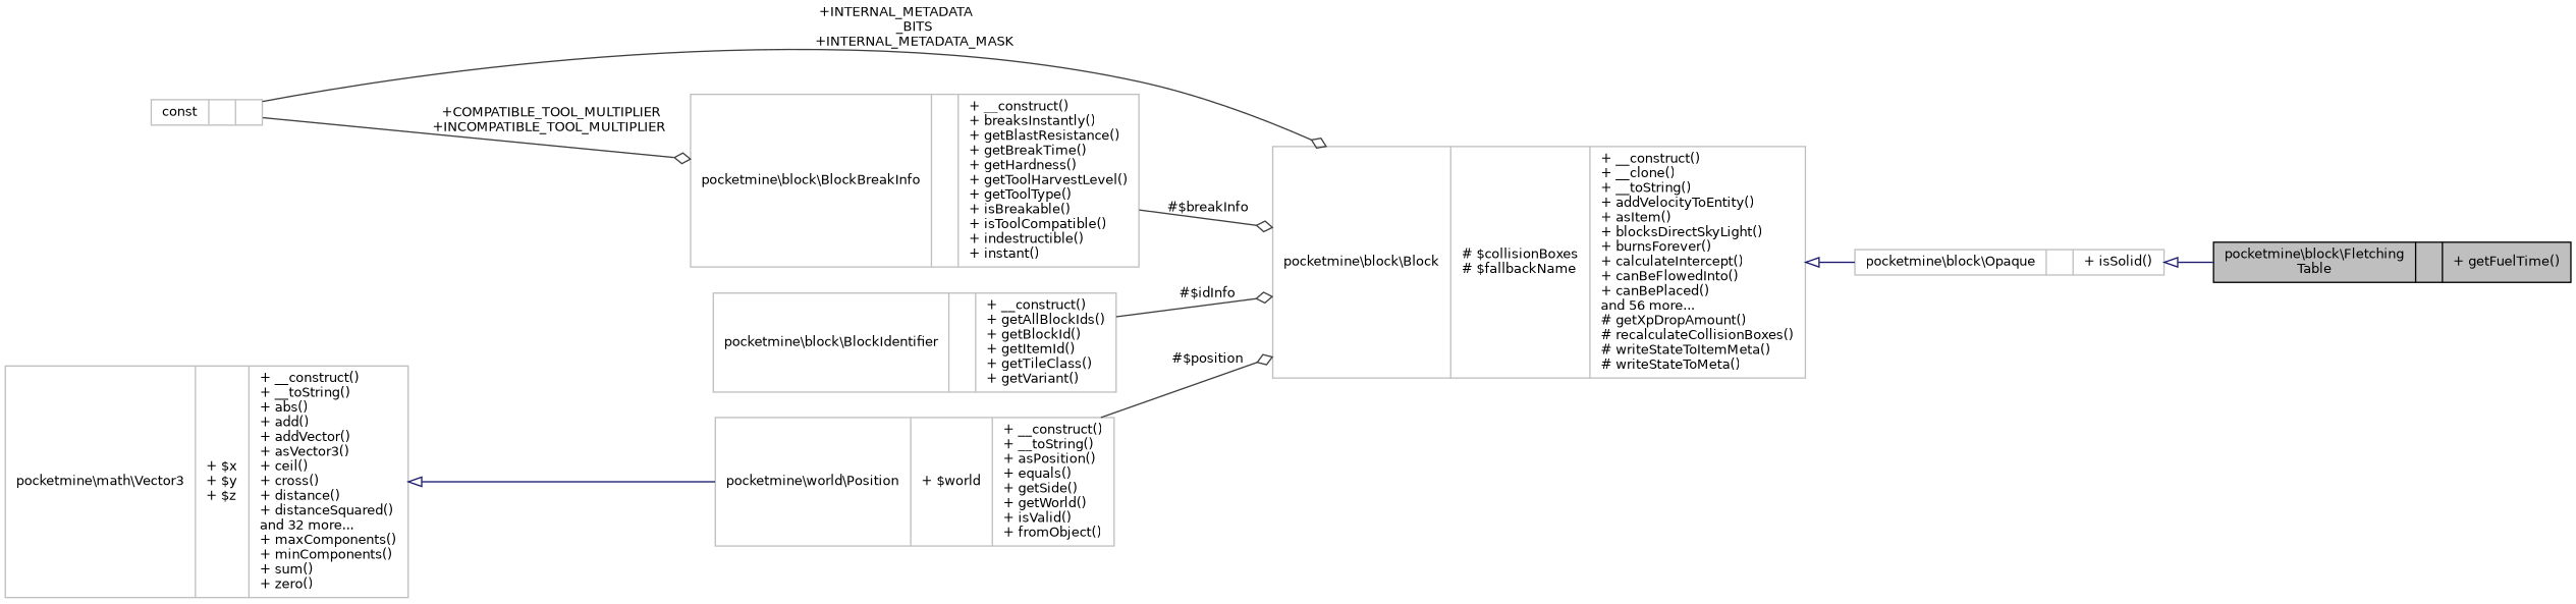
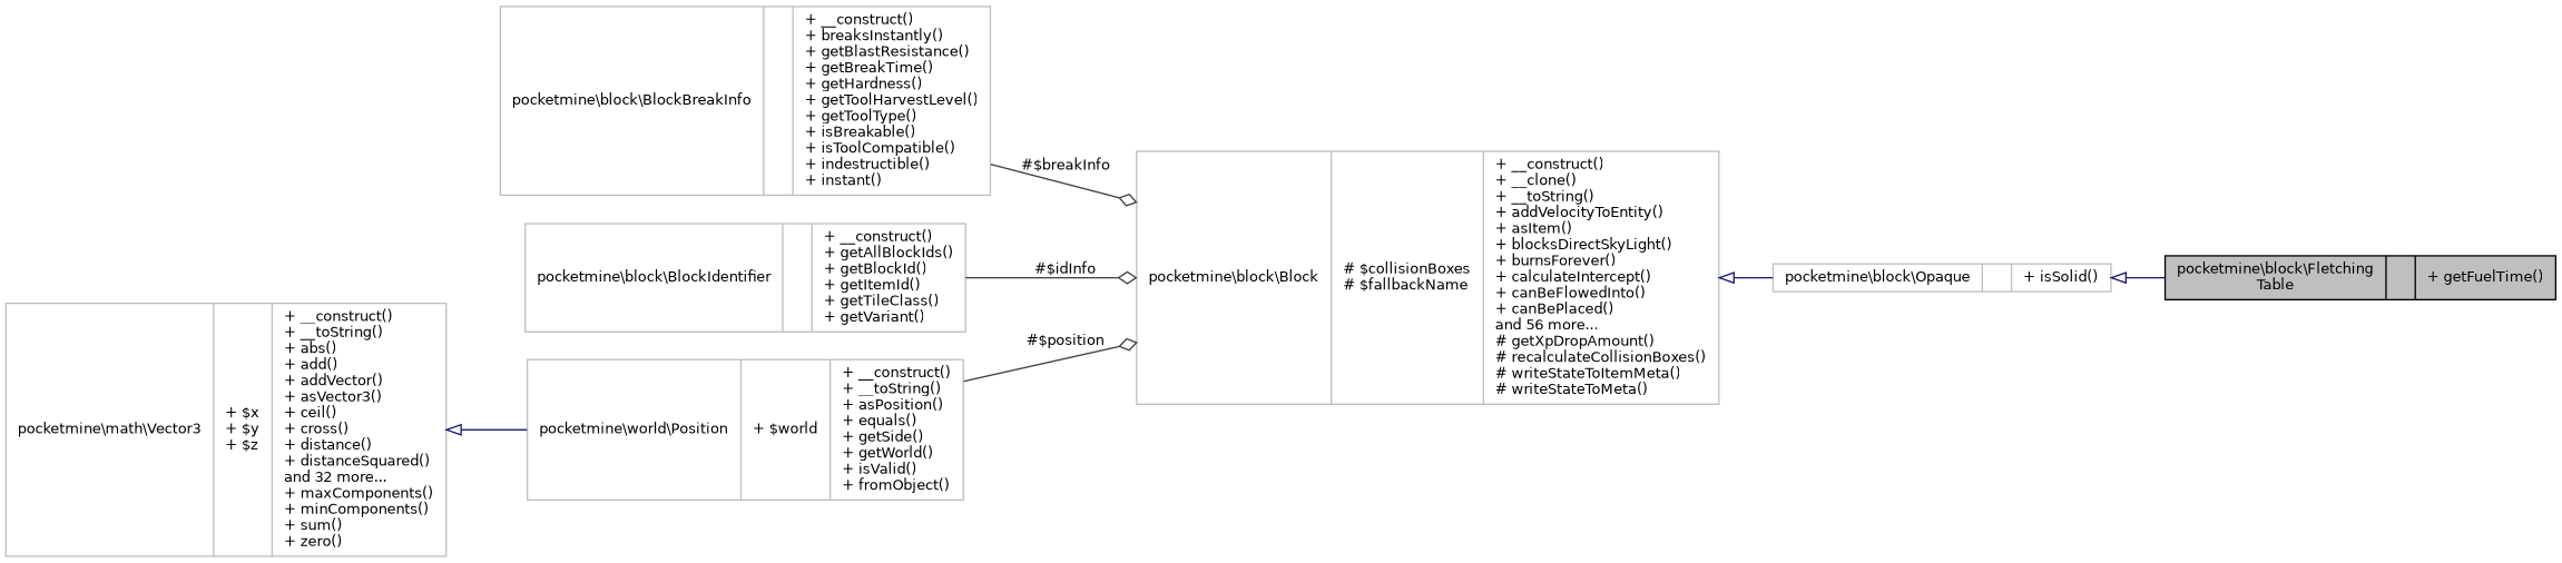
  digraph {
    rankdir=LR
    node [color=grey75 fillcolor=white fontname=Helvetica fontsize=10 shape=record style=filled]
    edge [color=grey25 fontname=Helvetica fontsize=10 labelfontname=Helvetica labelfontsize=10 style=solid arrowhead=odiamond]
    n1 [color=black fillcolor=grey75 fontcolor=black height=0.2 label="{pocketmine\\block\\Fletching\lTable\n||+ getFuelTime()\l}" width=0.4]
    n2 [height=0.2 label="{pocketmine\\block\\Opaque\n||+ isSolid()\l}" width=0.4]
    n3 [height=0.2 label="{pocketmine\\block\\Block\n|# $collisionBoxes\l# $fallbackName\l|+ __construct()\l+ __clone()\l+ __toString()\l+ addVelocityToEntity()\l+ asItem()\l+ blocksDirectSkyLight()\l+ burnsForever()\l+ calculateIntercept()\l+ canBeFlowedInto()\l+ canBePlaced()\land 56 more...\l# getXpDropAmount()\l# recalculateCollisionBoxes()\l# writeStateToItemMeta()\l# writeStateToMeta()\l}" width=0.4]
-   n4 [height=0.2 label="{const\n||}" width=0.4]
    n5 [height=0.2 label="{pocketmine\\block\\BlockBreakInfo\n||+ __construct()\l+ breaksInstantly()\l+ getBlastResistance()\l+ getBreakTime()\l+ getHardness()\l+ getToolHarvestLevel()\l+ getToolType()\l+ isBreakable()\l+ isToolCompatible()\l+ indestructible()\l+ instant()\l}" width=0.4]
    n6 [height=0.2 label="{pocketmine\\block\\BlockIdentifier\n||+ __construct()\l+ getAllBlockIds()\l+ getBlockId()\l+ getItemId()\l+ getTileClass()\l+ getVariant()\l}" width=0.4]
    n7 [height=0.2 label="{pocketmine\\world\\Position\n|+ $world\l|+ __construct()\l+ __toString()\l+ asPosition()\l+ equals()\l+ getSide()\l+ getWorld()\l+ isValid()\l+ fromObject()\l}" width=0.4]
    n8 [height=0.2 label="{pocketmine\\math\\Vector3\n|+ $x\l+ $y\l+ $z\l|+ __construct()\l+ __toString()\l+ abs()\l+ add()\l+ addVector()\l+ asVector3()\l+ ceil()\l+ cross()\l+ distance()\l+ distanceSquared()\land 32 more...\l+ maxComponents()\l+ minComponents()\l+ sum()\l+ zero()\l}" width=0.4]
    n2 -> n1 [arrowtail=onormal color=midnightblue dir=back arrowhead=""]
    n3 -> n2 [arrowtail=onormal color=midnightblue dir=back arrowhead=""]
-   n4 -> n3 [label=" +INTERNAL_METADATA\l_BITS\n+INTERNAL_METADATA_MASK"]
-   n4 -> n5 [label=" +COMPATIBLE_TOOL_MULTIPLIER\n+INCOMPATIBLE_TOOL_MULTIPLIER"]
    n5 -> n3 [label=" #$breakInfo"]
    n6 -> n3 [label=" #$idInfo"]
    n7 -> n3 [label=" #$position"]
    n8 -> n7 [arrowtail=onormal color=midnightblue dir=back arrowhead=""]
  }
